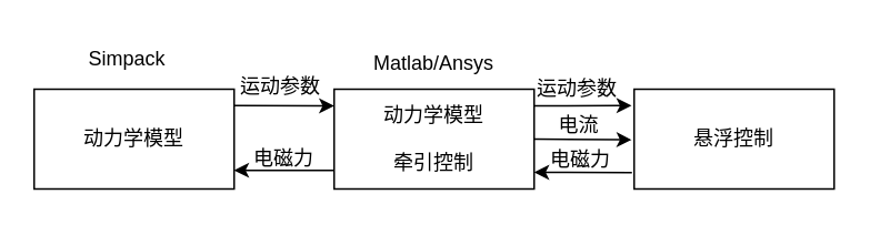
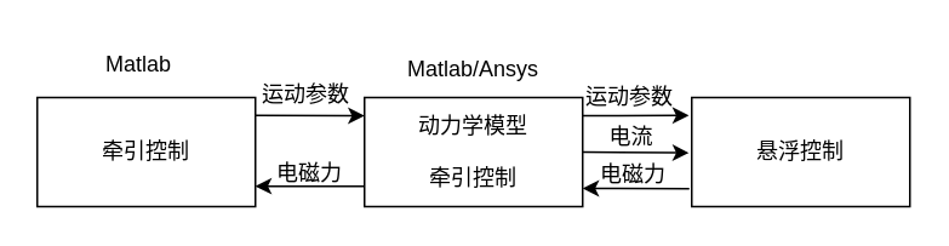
  <mxCell id="0" />
  <mxCell id="1" parent="0" />
- <mxCell id="2" value="动力学模型" style="rounded=0;whiteSpace=wrap;html=1;" vertex="1" parent="1"><mxGeometry x="20" y="53" width="120" height="60" as="geometry" /></mxCell>
+ <mxCell id="2" value="牵引控制" style="rounded=0;whiteSpace=wrap;html=1;" vertex="1" parent="1"><mxGeometry x="20" y="53" width="120" height="60" as="geometry" /></mxCell>
  <mxCell id="3" value="动力学模型&lt;div&gt;&lt;br&gt;&lt;div&gt;牵引控制&lt;/div&gt;&lt;/div&gt;" style="rounded=0;whiteSpace=wrap;html=1;" vertex="1" parent="1"><mxGeometry x="200" y="53" width="120" height="60" as="geometry" /></mxCell>
  <mxCell id="4" value="悬浮控制" style="rounded=0;whiteSpace=wrap;html=1;" vertex="1" parent="1"><mxGeometry x="380" y="53" width="120" height="60" as="geometry" /></mxCell>
  <mxCell id="5" value="" style="endArrow=classic;html=1;rounded=0;exitX=1.001;exitY=0.164;exitDx=0;exitDy=0;exitPerimeter=0;" edge="1" parent="1" source="2"><mxGeometry width="50" height="50" relative="1" as="geometry"><mxPoint x="150" y="63" as="sourcePoint" /><mxPoint x="200" y="63" as="targetPoint" /></mxGeometry></mxCell>
  <mxCell id="6" value="" style="endArrow=classic;html=1;rounded=0;entryX=0.999;entryY=0.813;entryDx=0;entryDy=0;entryPerimeter=0;" edge="1" parent="1" target="2"><mxGeometry width="50" height="50" relative="1" as="geometry"><mxPoint x="200" y="101.86" as="sourcePoint" /><mxPoint x="150" y="101.86" as="targetPoint" /></mxGeometry></mxCell>
  <mxCell id="7" value="" style="endArrow=classic;html=1;rounded=0;exitX=-0.011;exitY=0.835;exitDx=0;exitDy=0;exitPerimeter=0;" edge="1" parent="1" source="4"><mxGeometry width="50" height="50" relative="1" as="geometry"><mxPoint x="370" y="103" as="sourcePoint" /><mxPoint x="320" y="103" as="targetPoint" /></mxGeometry></mxCell>
  <mxCell id="8" value="" style="endArrow=classic;html=1;rounded=0;entryX=-0.013;entryY=0.164;entryDx=0;entryDy=0;entryPerimeter=0;" edge="1" parent="1" target="4"><mxGeometry width="50" height="50" relative="1" as="geometry"><mxPoint x="320" y="63" as="sourcePoint" /><mxPoint x="370" y="63" as="targetPoint" /></mxGeometry></mxCell>
  <mxCell id="9" value="" style="endArrow=classic;html=1;rounded=0;entryX=-0.013;entryY=0.507;entryDx=0;entryDy=0;entryPerimeter=0;" edge="1" parent="1" target="4"><mxGeometry width="50" height="50" relative="1" as="geometry"><mxPoint x="320" y="82.92" as="sourcePoint" /><mxPoint x="370" y="82.92" as="targetPoint" /></mxGeometry></mxCell>
  <mxCell id="10" value="电磁力" style="text;html=1;align=center;verticalAlign=middle;whiteSpace=wrap;rounded=0;" vertex="1" parent="1"><mxGeometry x="140" y="80" width="60" height="30" as="geometry" /></mxCell>
  <mxCell id="11" value="运动参数" style="text;html=1;align=center;verticalAlign=middle;whiteSpace=wrap;rounded=0;" vertex="1" parent="1"><mxGeometry x="138" y="37" width="60" height="30" as="geometry" /></mxCell>
  <mxCell id="12" value="运动参数" style="text;html=1;align=center;verticalAlign=middle;whiteSpace=wrap;rounded=0;" vertex="1" parent="1"><mxGeometry x="316" y="38" width="60" height="30" as="geometry" /></mxCell>
  <mxCell id="13" value="电流" style="text;html=1;align=center;verticalAlign=middle;whiteSpace=wrap;rounded=0;" vertex="1" parent="1"><mxGeometry x="317" y="60" width="60" height="30" as="geometry" /></mxCell>
  <mxCell id="14" value="电磁力" style="text;html=1;align=center;verticalAlign=middle;whiteSpace=wrap;rounded=0;" vertex="1" parent="1"><mxGeometry x="318" y="81" width="60" height="30" as="geometry" /></mxCell>
- <mxCell id="15" value="Simpack" style="text;html=1;align=center;verticalAlign=middle;whiteSpace=wrap;rounded=0;" vertex="1" parent="1"><mxGeometry x="46" y="20" width="60" height="30" as="geometry" /></mxCell>
+ <mxCell id="15" value="Matlab" style="text;html=1;align=center;verticalAlign=middle;whiteSpace=wrap;rounded=0;" vertex="1" parent="1"><mxGeometry x="46" y="20" width="60" height="30" as="geometry" /></mxCell>
  <mxCell id="16" value="Matlab/Ansys" style="text;html=1;align=center;verticalAlign=middle;whiteSpace=wrap;rounded=0;" vertex="1" parent="1"><mxGeometry x="230" y="23" width="60" height="30" as="geometry" /></mxCell>
